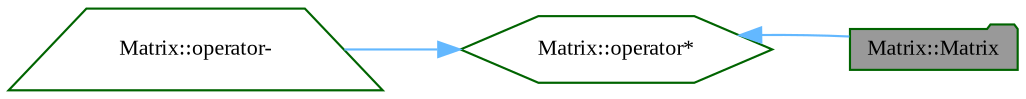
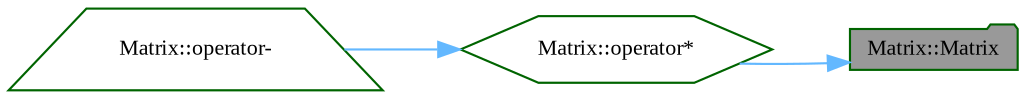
  digraph {
    fontname="Liberation Serif"
    rankdir=RL
    node [color=darkgreen fillcolor=white fontname="Liberation Serif" fontsize=10 style=filled]
    edge [color=steelblue1 dir=back fontname="Liberation Serif" fontsize=10 labelfontname=Helvetica labelfontsize=10 style=solid]
    n1 [fillcolor=grey60 fontcolor=black height=0.2 label="Matrix::Matrix" shape=folder width=0.4]
    n2 [height=0.2 label="Matrix::operator*" shape=hexagon width=0.4]
    n3 [height=0.2 label="Matrix::operator-" shape=trapezium width=0.4]
-   n2 -> n1
+   n1 -> n2
    n2 -> n3
  }
